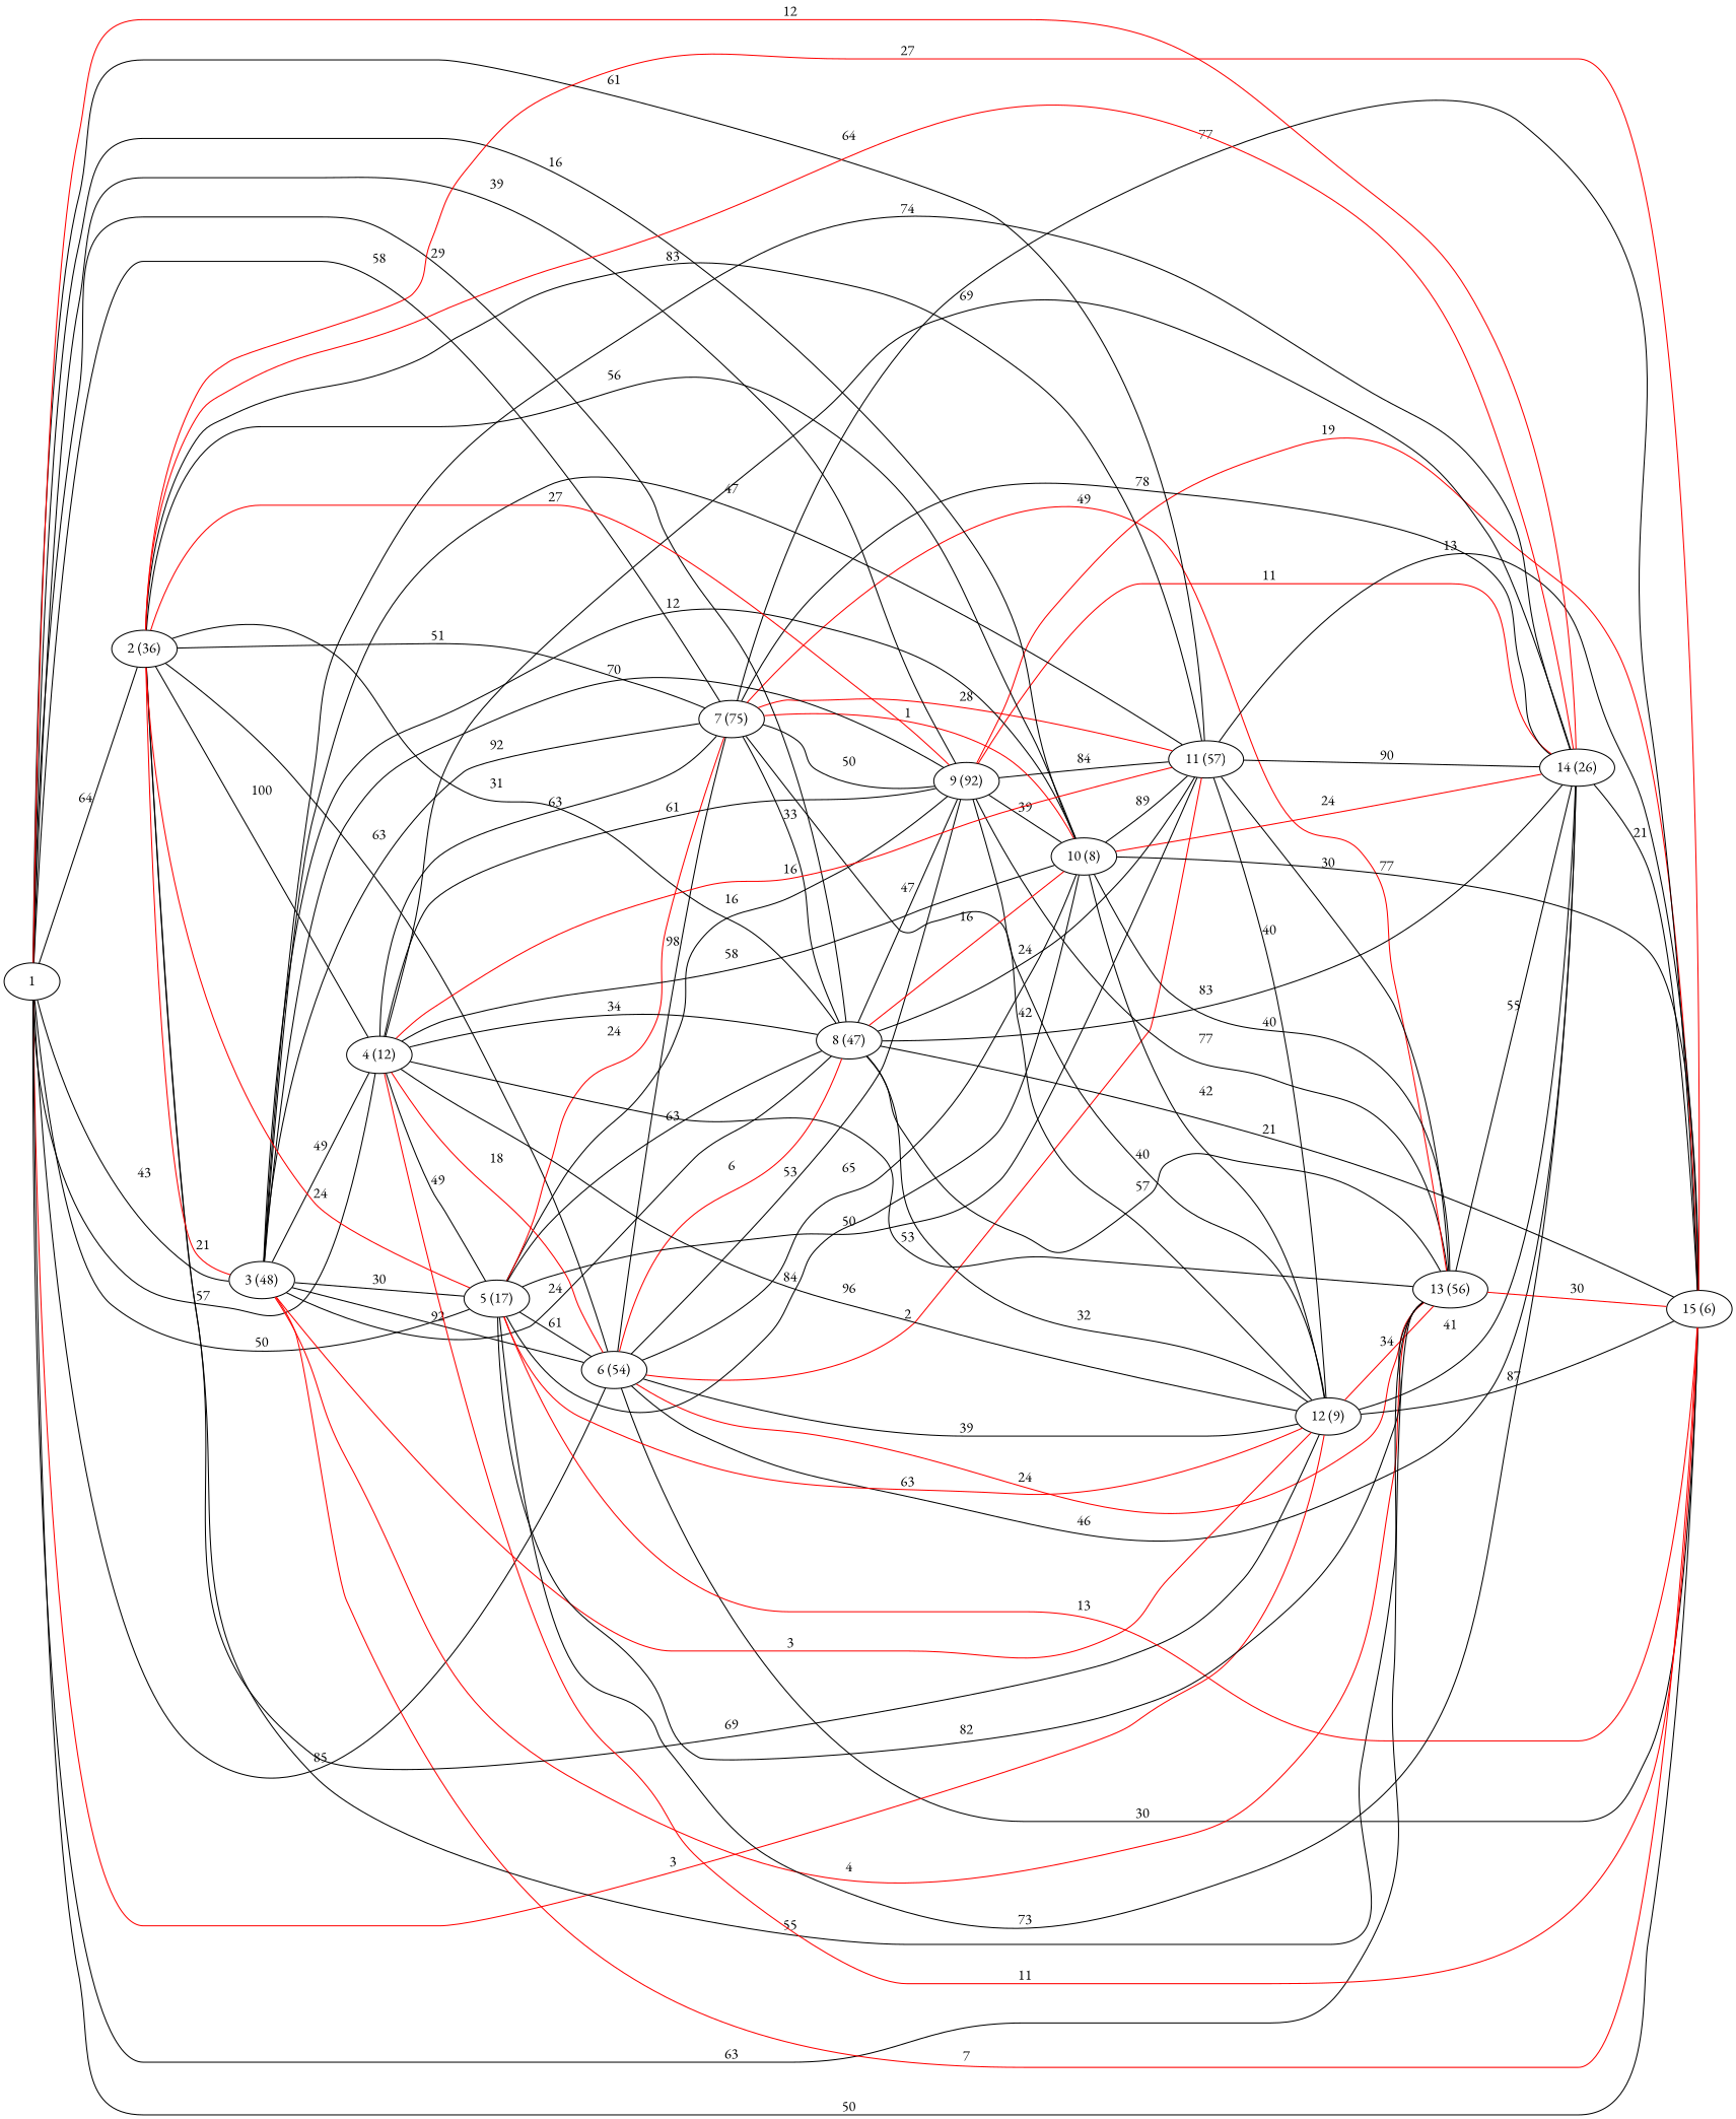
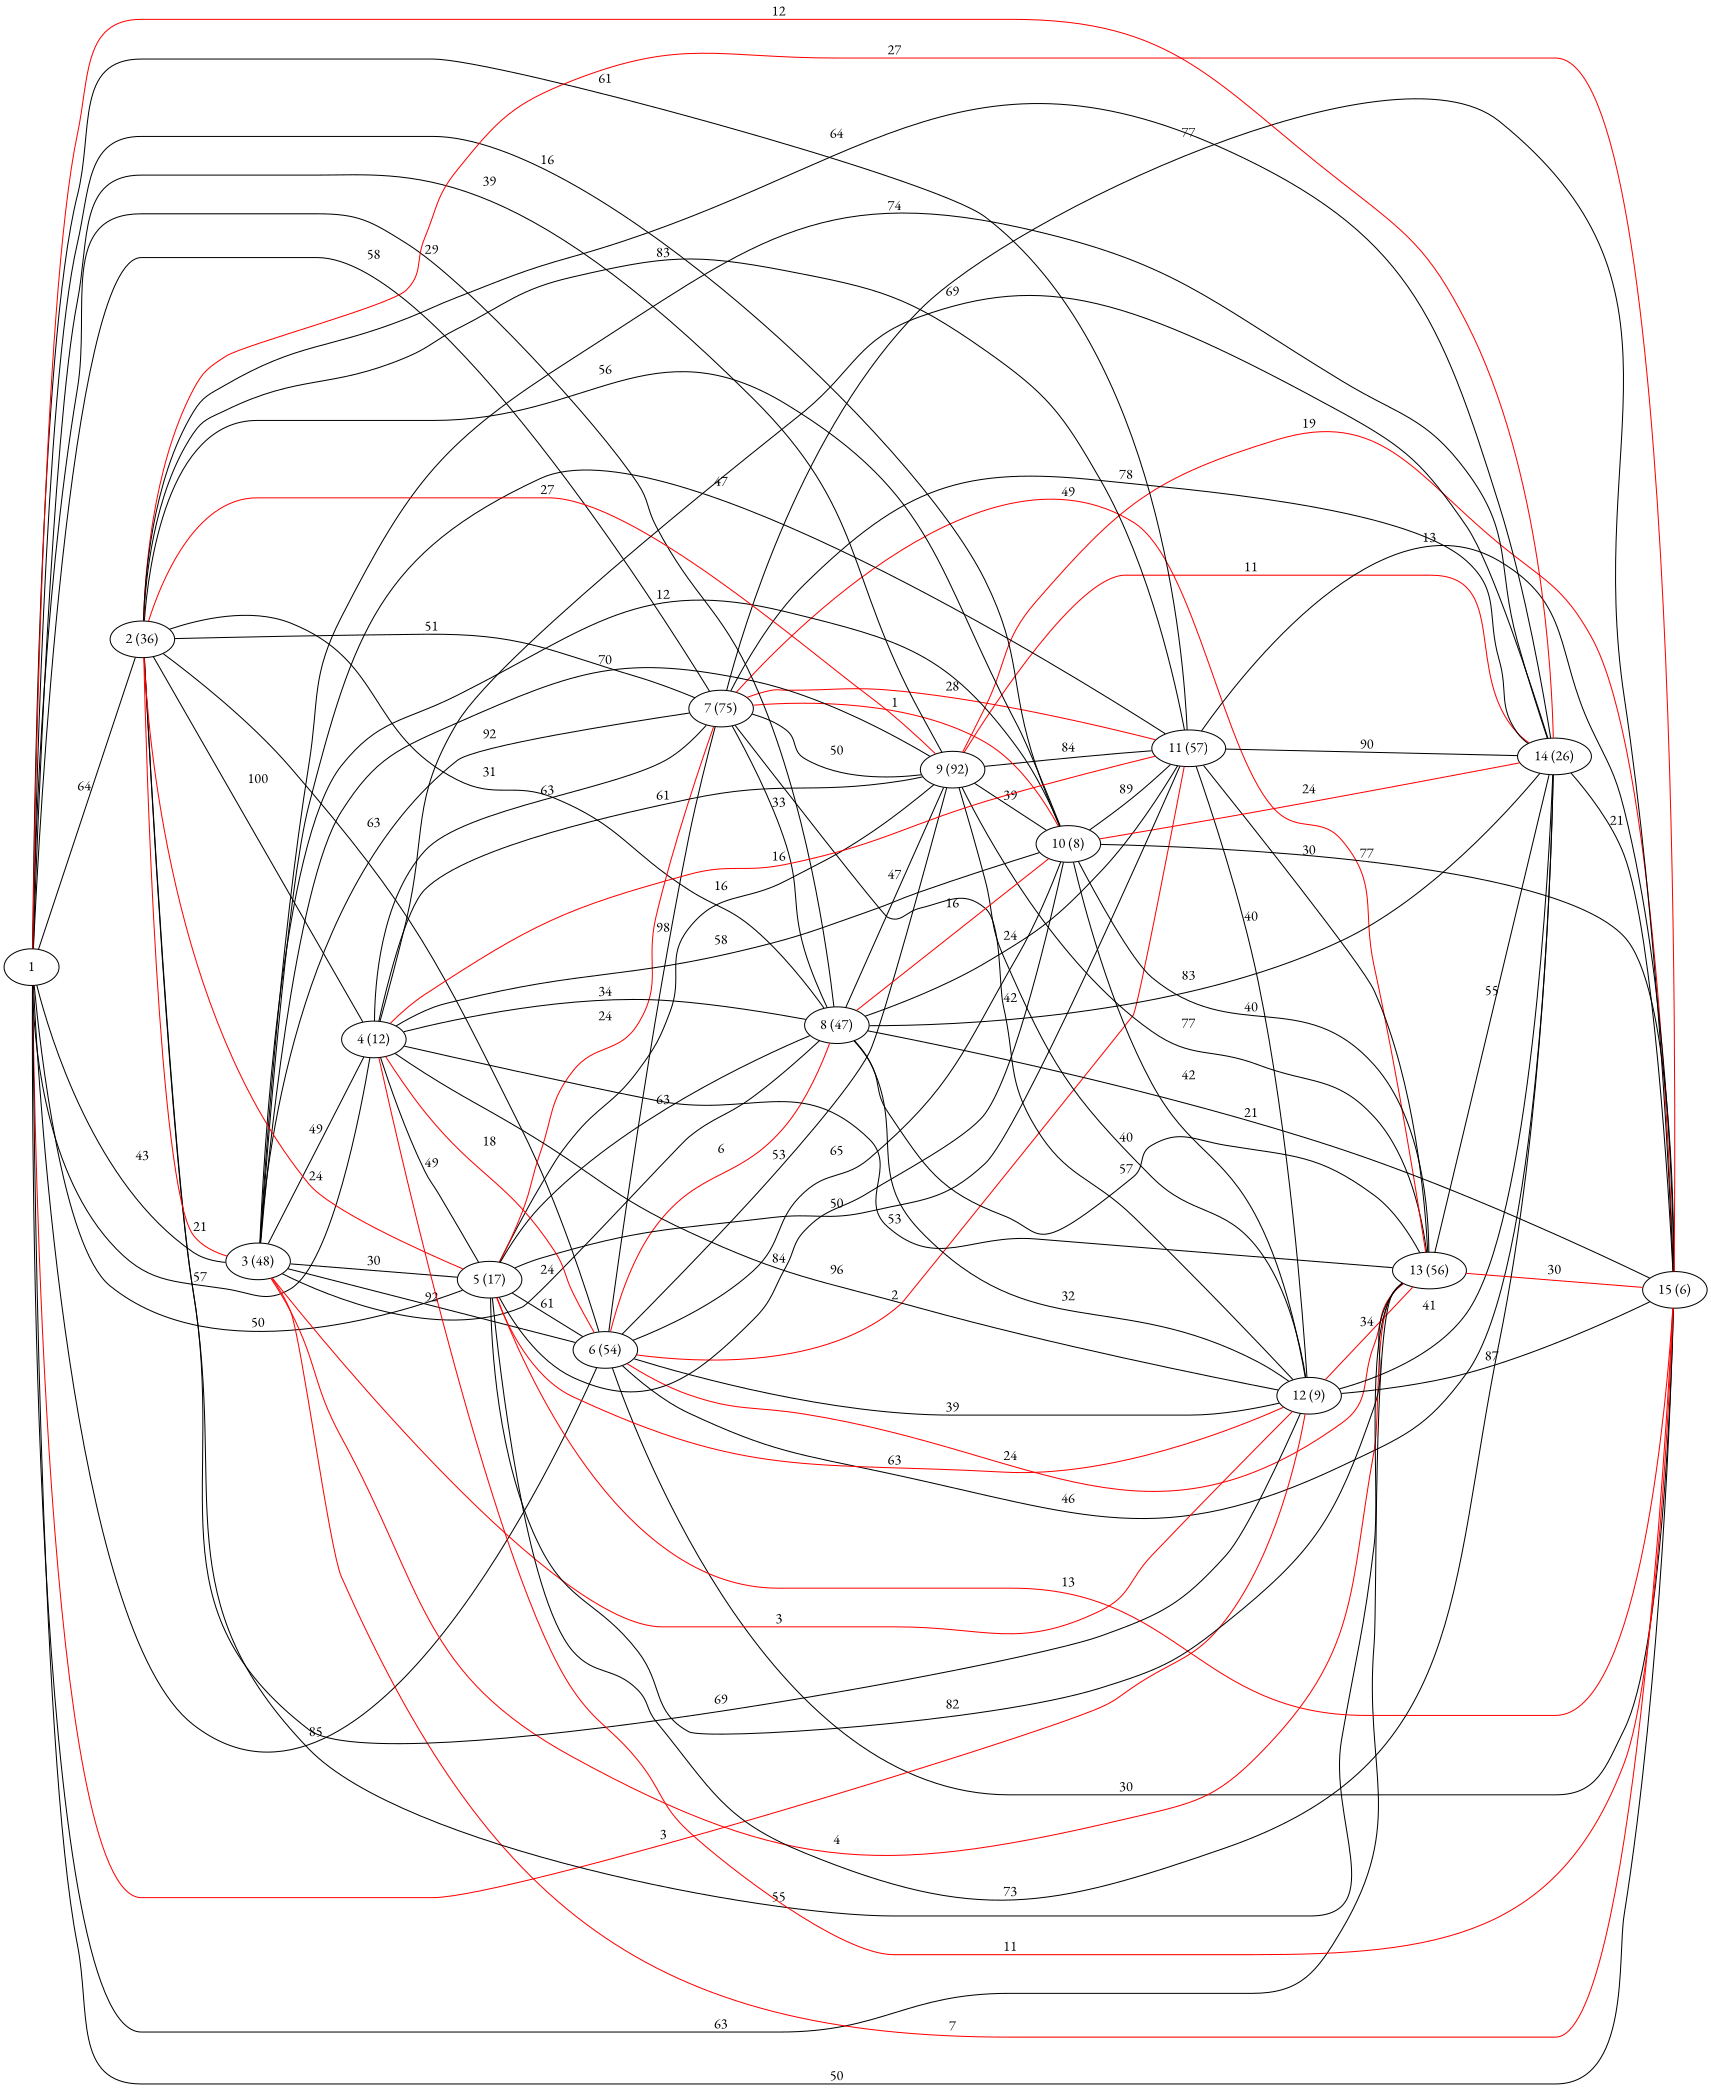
  graph {
    fontname="EB Garamond"
    rankdir=LR
    node [fontname="EB Garamond"]
    edge [color=black fontname="EB Garamond"]
    n1 [label="6 (54)"]
    n2 [label="9 (92)"]
    n3 [label="7 (75)"]
    n4 [label="12 (9)"]
    n5 [label="11 (57)"]
    n6 [label="8 (47)"]
    n7 [label="10 (8)"]
    n8 [label="15 (6)"]
    n9 [label="14 (26)"]
    n10 [label="13 (56)"]
    1
    n12 [label="3 (48)"]
    n13 [label="2 (36)"]
    n14 [label="5 (17)"]
    n15 [label="4 (12)"]
    n1 -- n2 [label=53]
    n1 -- n3 [label=98]
    n1 -- n4 [label=39]
    n1 -- n5 [color=red label=2]
    n1 -- n6 [color=red label=6]
    n1 -- n7 [label=65]
    n1 -- n8 [label=30]
    n1 -- n9 [label=46]
    n1 -- n10 [color=red label=24]
    n2 -- n4 [label=40]
    n2 -- n5 [label=84]
    n2 -- n7 [label=39]
    n2 -- n8 [color=red label=19]
    n2 -- n9 [color=red label=11]
    n2 -- n10 [label=77]
    n3 -- n2 [label=50]
    n3 -- n4 [label=42]
    n3 -- n5 [color=red label=28]
    n3 -- n6 [label=33]
    n3 -- n7 [color=red label=1]
    n3 -- n8 [label=77]
    n3 -- n9 [label=78]
    n3 -- n10 [color=red label=49]
    n4 -- n8 [label=87]
    n4 -- n9 [label=41]
    n4 -- n10 [color=red label=34]
    n5 -- n4 [label=40]
    n5 -- n8 [label=13]
    n5 -- n9 [label=90]
    n5 -- n10 [label=30]
    n6 -- n2 [label=47]
    n6 -- n4 [label=32]
    n6 -- n5 [label=24]
    n6 -- n7 [color=red label=16]
    n6 -- n8 [label=21]
    n6 -- n9 [label=83]
    n6 -- n10 [label=57]
    n7 -- n4 [label=42]
    n7 -- n5 [label=89]
    n7 -- n8 [label=77]
    n7 -- n9 [color=red label=24]
    n7 -- n10 [label=40]
    n9 -- n8 [label=21]
    n10 -- n8 [color=red label=30]
    n10 -- n9 [label=55]
    1 -- n1 [label=85]
    1 -- n2 [label=39]
    1 -- n3 [label=58]
    1 -- n4 [color=red label=3]
    1 -- n5 [label=61]
    1 -- n6 [label=29]
    1 -- n7 [label=16]
    1 -- n8 [label=50]
    1 -- n9 [color=red label=12]
    1 -- n10 [label=63]
    1 -- n12 [label=43]
    1 -- n13 [label=64]
    1 -- n14 [label=50]
    1 -- n15 [label=57]
    n12 -- n1 [label=92]
    n12 -- n2 [label=70]
    n12 -- n3 [label=92]
    n12 -- n4 [color=red label=3]
    n12 -- n5 [label=47]
    n12 -- n6 [label=24]
    n12 -- n7 [label=12]
    n12 -- n8 [color=red label=7]
    n12 -- n9 [label=74]
    n12 -- n10 [color=red label=4]
    n12 -- n14 [label=30]
    n12 -- n15 [label=49]
    n13 -- n1 [label=63]
    n13 -- n2 [color=red label=27]
    n13 -- n3 [label=51]
    n13 -- n4 [label=69]
    n13 -- n5 [label=83]
    n13 -- n6 [label=31]
    n13 -- n7 [label=56]
    n13 -- n8 [color=red label=27]
-   n13 -- n9 [color=red label=64]
+   n13 -- n9 [label=64]
    n13 -- n10 [label=55]
    n13 -- n12 [color=red label=21]
    n13 -- n14 [color=red label=24]
    n13 -- n15 [label=100]
    n14 -- n1 [label=61]
    n14 -- n2 [label=16]
    n14 -- n3 [color=red label=24]
    n14 -- n4 [color=red label=63]
    n14 -- n5 [label=50]
    n14 -- n6 [label=63]
    n14 -- n7 [label=84]
    n14 -- n8 [color=red label=13]
    n14 -- n9 [label=73]
    n14 -- n10 [label=82]
    n15 -- n1 [color=red label=18]
    n15 -- n2 [label=61]
    n15 -- n3 [label=63]
    n15 -- n4 [label=96]
    n15 -- n5 [color=red label=16]
    n15 -- n6 [label=34]
    n15 -- n7 [label=58]
    n15 -- n8 [color=red label=11]
    n15 -- n9 [label=69]
    n15 -- n10 [label=53]
    n15 -- n14 [label=49]
  }
